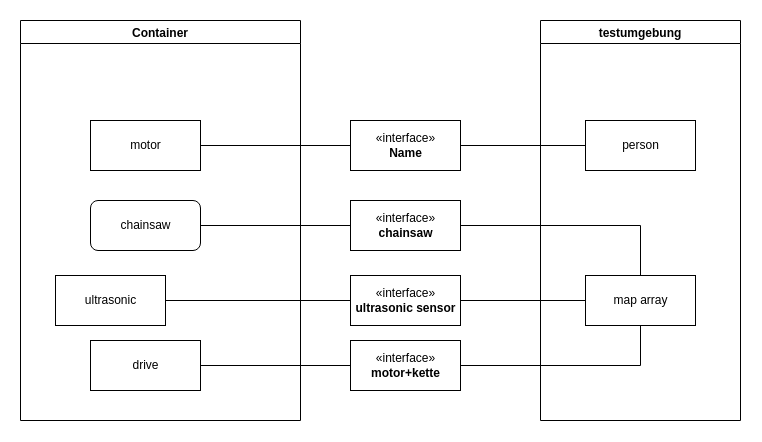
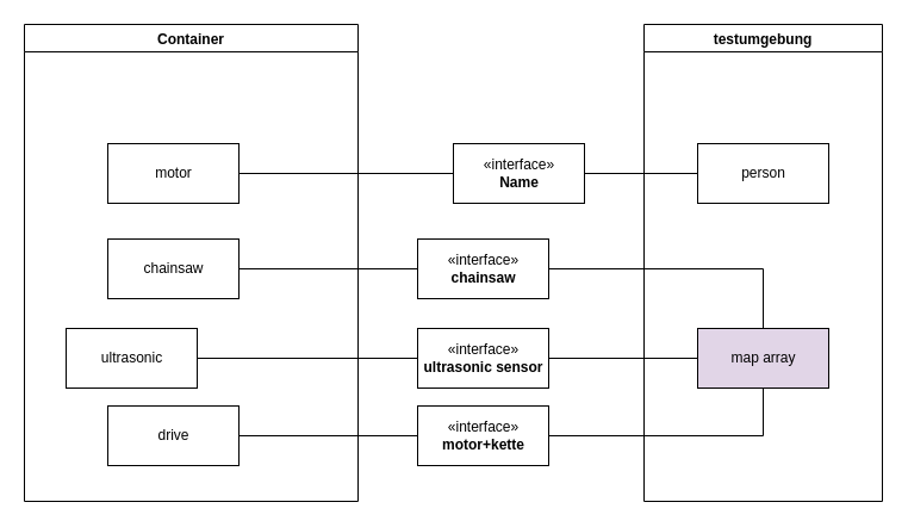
  <mxCell id="0" />
  <mxCell id="1" parent="0" />
  <mxCell id="2" value="Container" style="swimlane;" vertex="1" parent="1"><mxGeometry x="20" y="20" width="280" height="400" as="geometry" /></mxCell>
  <mxCell id="3" value="motor" style="html=1;" vertex="1" parent="2"><mxGeometry x="70" y="100" width="110" height="50" as="geometry" /></mxCell>
  <mxCell id="4" value="ultrasonic" style="html=1;" vertex="1" parent="2"><mxGeometry x="35" y="255" width="110" height="50" as="geometry" /></mxCell>
  <mxCell id="5" value="drive" style="html=1;" vertex="1" parent="2"><mxGeometry x="70" y="320" width="110" height="50" as="geometry" /></mxCell>
- <mxCell id="6" value="chainsaw" style="html=1;rounded=1;" vertex="1" parent="2"><mxGeometry x="70" y="180" width="110" height="50" as="geometry" /></mxCell>
+ <mxCell id="6" value="chainsaw" style="html=1;" vertex="1" parent="2"><mxGeometry x="70" y="180" width="110" height="50" as="geometry" /></mxCell>
  <mxCell id="7" style="edgeStyle=orthogonalEdgeStyle;rounded=0;orthogonalLoop=1;jettySize=auto;html=1;exitX=1;exitY=0.5;exitDx=0;exitDy=0;endArrow=none;endFill=0;entryX=0;entryY=0.5;entryDx=0;entryDy=0;" edge="1" parent="1" source="8" target="11"><mxGeometry relative="1" as="geometry"><mxPoint x="540" y="145" as="targetPoint" /></mxGeometry></mxCell>
- <mxCell id="8" value="&amp;laquo;interface&amp;raquo;&lt;br&gt;&lt;b&gt;Name&lt;/b&gt;" style="html=1;" vertex="1" parent="1"><mxGeometry x="350" y="120" width="110" height="50" as="geometry" /></mxCell>
+ <mxCell id="8" value="&amp;laquo;interface&amp;raquo;&lt;br&gt;&lt;b&gt;Name&lt;/b&gt;" style="html=1;" vertex="1" parent="1"><mxGeometry x="380" y="120" width="110" height="50" as="geometry" /></mxCell>
  <mxCell id="9" value="testumgebung" style="swimlane;" vertex="1" parent="1"><mxGeometry x="540" y="20" width="200" height="400" as="geometry" /></mxCell>
- <mxCell id="10" value="map array" style="html=1;" vertex="1" parent="9"><mxGeometry x="45" y="255.003" width="110" height="50" as="geometry" /></mxCell>
+ <mxCell id="10" value="map array" style="html=1;fillColor=#e1d5e7;" vertex="1" parent="9"><mxGeometry x="45" y="255.003" width="110" height="50" as="geometry" /></mxCell>
  <mxCell id="11" value="person" style="html=1;" vertex="1" parent="9"><mxGeometry x="45" y="100" width="110" height="50" as="geometry" /></mxCell>
  <mxCell id="12" style="edgeStyle=orthogonalEdgeStyle;rounded=0;orthogonalLoop=1;jettySize=auto;html=1;exitX=1;exitY=0.5;exitDx=0;exitDy=0;entryX=0;entryY=0.5;entryDx=0;entryDy=0;endArrow=none;endFill=0;" edge="1" parent="1" source="3" target="8"><mxGeometry relative="1" as="geometry" /></mxCell>
  <mxCell id="13" style="edgeStyle=orthogonalEdgeStyle;rounded=0;orthogonalLoop=1;jettySize=auto;html=1;exitX=1;exitY=0.5;exitDx=0;exitDy=0;endArrow=none;endFill=0;" edge="1" parent="1" source="14" target="10"><mxGeometry relative="1" as="geometry"><mxPoint x="540" y="300.333" as="targetPoint" /></mxGeometry></mxCell>
  <mxCell id="14" value="«interface»&lt;br&gt;&lt;b&gt;ultrasonic sensor&lt;/b&gt;" style="html=1;" vertex="1" parent="1"><mxGeometry x="350" y="275" width="110" height="50" as="geometry" /></mxCell>
  <mxCell id="15" style="edgeStyle=orthogonalEdgeStyle;rounded=0;orthogonalLoop=1;jettySize=auto;html=1;exitX=1;exitY=0.5;exitDx=0;exitDy=0;entryX=0;entryY=0.5;entryDx=0;entryDy=0;endArrow=none;endFill=0;" edge="1" parent="1" source="4" target="14"><mxGeometry relative="1" as="geometry" /></mxCell>
  <mxCell id="16" style="edgeStyle=orthogonalEdgeStyle;rounded=0;orthogonalLoop=1;jettySize=auto;html=1;exitX=1;exitY=0.5;exitDx=0;exitDy=0;entryX=0.5;entryY=1;entryDx=0;entryDy=0;endArrow=none;endFill=0;" edge="1" parent="1" source="17" target="10"><mxGeometry relative="1" as="geometry" /></mxCell>
  <mxCell id="17" value="«interface»&lt;br&gt;&lt;b&gt;motor+kette&lt;/b&gt;" style="html=1;" vertex="1" parent="1"><mxGeometry x="350" y="340" width="110" height="50" as="geometry" /></mxCell>
  <mxCell id="18" style="edgeStyle=orthogonalEdgeStyle;rounded=0;orthogonalLoop=1;jettySize=auto;html=1;exitX=1;exitY=0.5;exitDx=0;exitDy=0;entryX=0;entryY=0.5;entryDx=0;entryDy=0;endArrow=none;endFill=0;" edge="1" parent="1" source="5" target="17"><mxGeometry relative="1" as="geometry" /></mxCell>
  <mxCell id="19" style="edgeStyle=orthogonalEdgeStyle;rounded=0;orthogonalLoop=1;jettySize=auto;html=1;exitX=1;exitY=0.5;exitDx=0;exitDy=0;entryX=0.5;entryY=0;entryDx=0;entryDy=0;endArrow=none;endFill=0;" edge="1" parent="1" source="20" target="10"><mxGeometry relative="1" as="geometry" /></mxCell>
  <mxCell id="20" value="«interface»&lt;br&gt;&lt;b&gt;chainsaw&lt;/b&gt;" style="html=1;" vertex="1" parent="1"><mxGeometry x="350" y="200" width="110" height="50" as="geometry" /></mxCell>
  <mxCell id="21" style="edgeStyle=orthogonalEdgeStyle;rounded=0;orthogonalLoop=1;jettySize=auto;html=1;exitX=1;exitY=0.5;exitDx=0;exitDy=0;entryX=0;entryY=0.5;entryDx=0;entryDy=0;endArrow=none;endFill=0;" edge="1" parent="1" source="6" target="20"><mxGeometry relative="1" as="geometry" /></mxCell>
